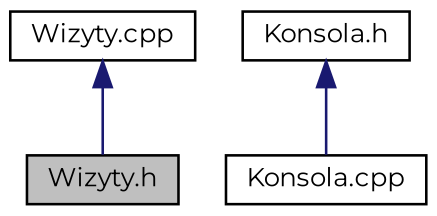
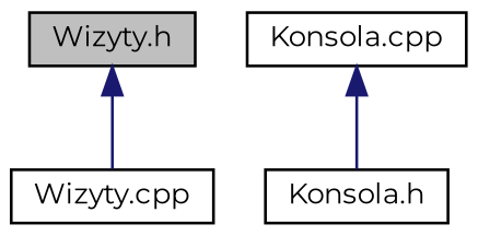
  digraph {
    fontname=Montserrat
    node [color=black fillcolor=white fontname=Montserrat fontsize=10 shape=record style=filled]
    edge [color=midnightblue dir=back fontname=Montserrat fontsize=10 labelfontname=Helvetica labelfontsize=10 style=solid]
    n1 [fillcolor=grey75 fontcolor=black height=0.2 label="Wizyty.h" width=0.4]
    n2 [height=0.2 label="Wizyty.cpp" width=0.4]
    n3 [height=0.2 label="Konsola.h" width=0.4]
    n4 [height=0.2 label="Konsola.cpp" width=0.4]
-   n2 -> n1
-   n3 -> n4
+   n1 -> n2
+   n4 -> n3
  }
